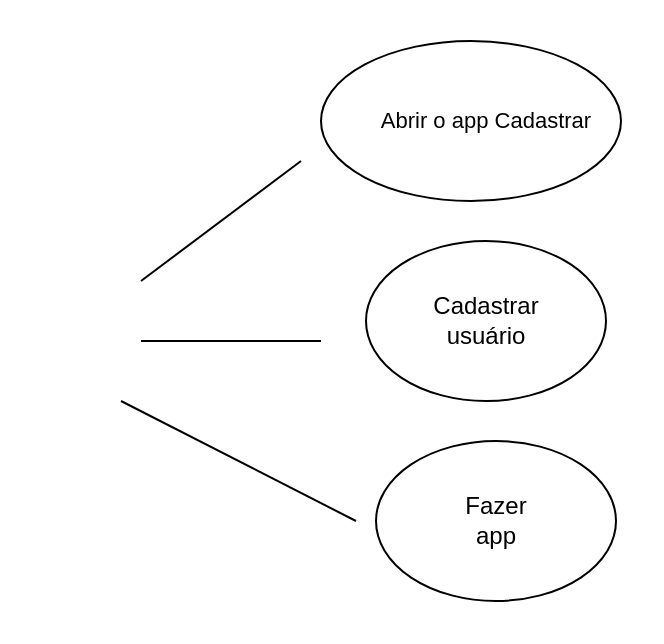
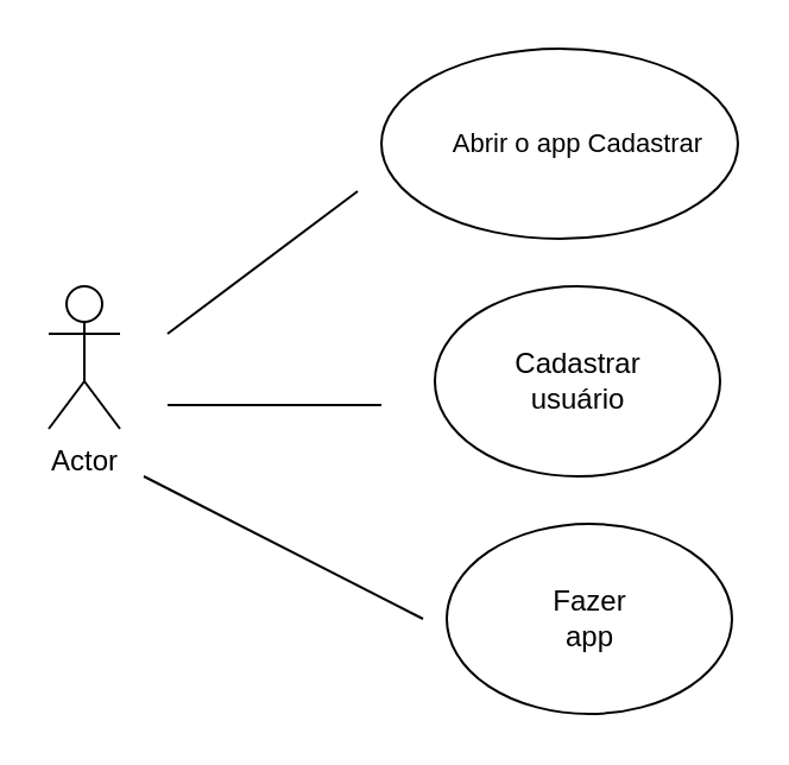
  <mxCell id="0" />
  <mxCell id="1" parent="0" />
+ <mxCell id="2" value="Actor" style="shape=umlActor;verticalLabelPosition=bottom;verticalAlign=top;html=1;outlineConnect=0;" vertex="1" parent="1"><mxGeometry x="20" y="120" width="30" height="60" as="geometry" /></mxCell>
  <mxCell id="3" value="" style="ellipse;whiteSpace=wrap;html=1;" vertex="1" parent="1"><mxGeometry x="160" y="20" width="150" height="80" as="geometry" /></mxCell>
  <mxCell id="4" value="" style="ellipse;whiteSpace=wrap;html=1;" vertex="1" parent="1"><mxGeometry x="187.5" y="220" width="120" height="80" as="geometry" /></mxCell>
  <mxCell id="5" value="&lt;font style=&quot;font-size: 11px&quot;&gt;Abrir o app Cadastrar&lt;/font&gt;" style="text;html=1;strokeColor=none;fillColor=none;align=center;verticalAlign=middle;whiteSpace=wrap;rounded=0;" vertex="1" parent="1"><mxGeometry x="177.5" y="50" width="130" height="20" as="geometry" /></mxCell>
  <mxCell id="6" value="Fazer app" style="text;html=1;strokeColor=none;fillColor=none;align=center;verticalAlign=middle;whiteSpace=wrap;rounded=0;" vertex="1" parent="1"><mxGeometry x="227.5" y="250" width="40" height="20" as="geometry" /></mxCell>
  <mxCell id="7" value="Cadastrar usuário" style="text;html=1;strokeColor=none;fillColor=none;align=center;verticalAlign=middle;whiteSpace=wrap;rounded=0;" vertex="1" parent="1"><mxGeometry x="212.5" y="140" width="60" height="20" as="geometry" /></mxCell>
  <mxCell id="8" value="" style="ellipse;whiteSpace=wrap;html=1;" vertex="1" parent="1"><mxGeometry x="182.5" y="120" width="120" height="80" as="geometry" /></mxCell>
  <mxCell id="9" value="Cadastrar usuário" style="text;html=1;strokeColor=none;fillColor=none;align=center;verticalAlign=middle;whiteSpace=wrap;rounded=0;" vertex="1" parent="1"><mxGeometry x="212.5" y="150" width="60" height="20" as="geometry" /></mxCell>
  <mxCell id="10" value="" style="endArrow=none;html=1;" edge="1" parent="1"><mxGeometry width="50" height="50" relative="1" as="geometry"><mxPoint x="70" y="140" as="sourcePoint" /><mxPoint x="150" y="80" as="targetPoint" /></mxGeometry></mxCell>
  <mxCell id="11" value="" style="endArrow=none;html=1;" edge="1" parent="1"><mxGeometry width="50" height="50" relative="1" as="geometry"><mxPoint x="70" y="170" as="sourcePoint" /><mxPoint x="160" y="170" as="targetPoint" /></mxGeometry></mxCell>
  <mxCell id="12" value="" style="endArrow=none;html=1;" edge="1" parent="1"><mxGeometry width="50" height="50" relative="1" as="geometry"><mxPoint x="60" y="200" as="sourcePoint" /><mxPoint x="177.5" y="260" as="targetPoint" /><Array as="points" /></mxGeometry></mxCell>
